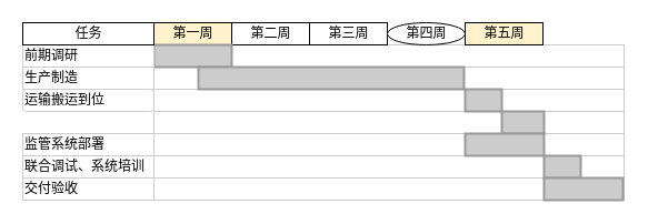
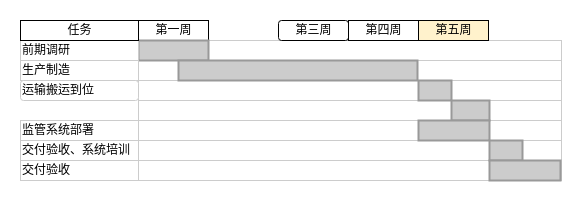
  <mxCell id="0" style=";html=1;" />
  <mxCell id="1" style=";html=1;" parent="0" />
  <mxCell id="2" value="" style="align=left;strokeColor=#CCCCCC;html=1;" parent="1" vertex="1"><mxGeometry x="138" y="40" width="423" height="20" as="geometry" /></mxCell>
- <mxCell id="3" value="第一周" style="strokeWidth=1;fontStyle=0;html=1;fillColor=#fff2cc;" parent="1" vertex="1"><mxGeometry x="138" y="20" width="70" height="20" as="geometry" /></mxCell>
- <mxCell id="4" value="第二周" style="strokeWidth=1;fontStyle=0;html=1;" parent="1" vertex="1"><mxGeometry x="208" y="20" width="70" height="20" as="geometry" /></mxCell>
- <mxCell id="5" value="第三周" style="strokeWidth=1;fontStyle=0;html=1;" parent="1" vertex="1"><mxGeometry x="278" y="20" width="70" height="20" as="geometry" /></mxCell>
- <mxCell id="6" value="第四周" style="ellipse;strokeWidth=1;fontStyle=0;html=1;" parent="1" vertex="1"><mxGeometry x="348" y="20" width="70" height="20" as="geometry" /></mxCell>
+ <mxCell id="3" value="第一周" style="strokeWidth=1;fontStyle=0;html=1;" parent="1" vertex="1"><mxGeometry x="138" y="20" width="70" height="20" as="geometry" /></mxCell>
+ <mxCell id="5" value="第三周" style="strokeWidth=1;fontStyle=0;html=1;rounded=1;" parent="1" vertex="1"><mxGeometry x="278" y="20" width="70" height="20" as="geometry" /></mxCell>
+ <mxCell id="6" value="第四周" style="strokeWidth=1;fontStyle=0;html=1;" parent="1" vertex="1"><mxGeometry x="348" y="20" width="70" height="20" as="geometry" /></mxCell>
  <mxCell id="7" value="第五周" style="strokeWidth=1;fontStyle=0;html=1;fillColor=#fff2cc;" parent="1" vertex="1"><mxGeometry x="418" y="20" width="70" height="20" as="geometry" /></mxCell>
  <mxCell id="8" value="" style="align=left;strokeColor=#CCCCCC;html=1;" parent="1" vertex="1"><mxGeometry x="138" y="60" width="423" height="20" as="geometry" /></mxCell>
  <mxCell id="9" value="" style="align=left;strokeColor=#CCCCCC;html=1;" parent="1" vertex="1"><mxGeometry x="138" y="80" width="423" height="20" as="geometry" /></mxCell>
  <mxCell id="10" value="" style="align=left;strokeColor=#CCCCCC;html=1;" parent="1" vertex="1"><mxGeometry x="138" y="100" width="423" height="20" as="geometry" /></mxCell>
  <mxCell id="11" value="" style="align=left;strokeColor=#CCCCCC;html=1;" parent="1" vertex="1"><mxGeometry x="138" y="120" width="423" height="20" as="geometry" /></mxCell>
  <mxCell id="12" value="" style="align=left;strokeColor=#CCCCCC;html=1;" parent="1" vertex="1"><mxGeometry x="138" y="140" width="423" height="20" as="geometry" /></mxCell>
  <mxCell id="13" value="" style="align=left;strokeColor=#CCCCCC;html=1;" parent="1" vertex="1"><mxGeometry x="138" y="160" width="423" height="20" as="geometry" /></mxCell>
  <mxCell id="14" value="" style="whiteSpace=wrap;html=1;strokeWidth=2;fillColor=#CCCCCC;gradientColor=none;fontSize=14;align=center;strokeColor=#999999;" parent="1" vertex="1"><mxGeometry x="138" y="40" width="70" height="20" as="geometry" /></mxCell>
  <mxCell id="15" value="" style="whiteSpace=wrap;html=1;strokeWidth=2;fillColor=#CCCCCC;gradientColor=none;fontSize=14;align=center;strokeColor=#999999;" parent="1" vertex="1"><mxGeometry x="178" y="60" width="239" height="20" as="geometry" /></mxCell>
  <mxCell id="16" value="" style="whiteSpace=wrap;html=1;strokeWidth=2;fillColor=#CCCCCC;gradientColor=none;fontSize=14;align=center;strokeColor=#999999;" parent="1" vertex="1"><mxGeometry x="418" y="80" width="33" height="20" as="geometry" /></mxCell>
  <mxCell id="17" value="" style="whiteSpace=wrap;html=1;strokeWidth=2;fillColor=#CCCCCC;gradientColor=none;fontSize=14;align=center;strokeColor=#999999;" parent="1" vertex="1"><mxGeometry x="451" y="100" width="38" height="20" as="geometry" /></mxCell>
  <mxCell id="18" value="" style="whiteSpace=wrap;html=1;strokeWidth=2;fillColor=#CCCCCC;gradientColor=none;fontSize=14;align=center;strokeColor=#999999;" parent="1" vertex="1"><mxGeometry x="418" y="120" width="71" height="20" as="geometry" /></mxCell>
  <mxCell id="19" value="" style="whiteSpace=wrap;html=1;strokeWidth=2;fillColor=#CCCCCC;gradientColor=none;fontSize=14;align=center;strokeColor=#999999;" parent="1" vertex="1"><mxGeometry x="489" y="140" width="33" height="20" as="geometry" /></mxCell>
  <mxCell id="20" value="" style="whiteSpace=wrap;html=1;strokeWidth=2;fillColor=#CCCCCC;gradientColor=none;fontSize=14;align=center;strokeColor=#999999;" parent="1" vertex="1"><mxGeometry x="489" y="160" width="71" height="20" as="geometry" /></mxCell>
  <mxCell id="21" value="" style="group" vertex="1" connectable="0" parent="1"><mxGeometry x="20" y="20" width="118" height="160" as="geometry" /></mxCell>
  <mxCell id="22" value="前期调研" style="align=left;strokeColor=#CCCCCC;html=1;" parent="21" vertex="1"><mxGeometry x="1.467e-13" y="20.0" width="118.0" height="20.0" as="geometry" /></mxCell>
  <mxCell id="23" value="生产制造" style="align=left;strokeColor=#CCCCCC;html=1;" parent="21" vertex="1"><mxGeometry x="4.192e-14" y="40.0" width="118.0" height="20.0" as="geometry" /></mxCell>
  <mxCell id="24" value="运输搬运到位" style="align=left;strokeColor=#CCCCCC;html=1;rounded=1;" parent="21" vertex="1"><mxGeometry y="60.0" width="118.0" height="20.0" as="geometry" /></mxCell>
  <mxCell id="25" value="监管系统部署" style="align=left;strokeColor=#CCCCCC;html=1;" parent="21" vertex="1"><mxGeometry x="2.725e-13" y="100.0" width="118.0" height="20.0" as="geometry" /></mxCell>
- <mxCell id="26" value="联合调试、系统培训" style="align=left;strokeColor=#CCCCCC;html=1;" parent="21" vertex="1"><mxGeometry x="2.725e-13" y="120.0" width="118.0" height="20.0" as="geometry" /></mxCell>
+ <mxCell id="26" value="交付验收、系统培训" style="align=left;strokeColor=#CCCCCC;html=1;" parent="21" vertex="1"><mxGeometry x="2.725e-13" y="120.0" width="118.0" height="20.0" as="geometry" /></mxCell>
  <mxCell id="27" value="任务" style="strokeWidth=1;fontStyle=0;html=1;" parent="21" vertex="1"><mxGeometry x="4.192e-14" width="118.0" height="20.0" as="geometry" /></mxCell>
  <mxCell id="28" value="交付验收" style="align=left;strokeColor=#CCCCCC;html=1;" parent="21" vertex="1"><mxGeometry x="2.725e-13" y="140.0" width="118.0" height="20.0" as="geometry" /></mxCell>
